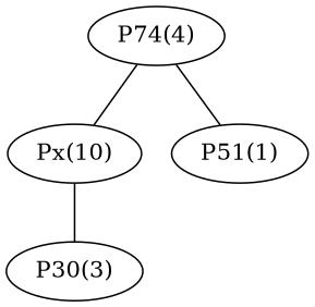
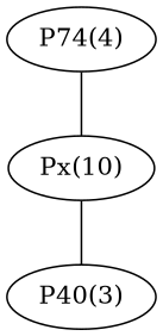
  graph {
    "P74(4)"
    "Px(10)"
-   "P51(1)"
-   "P40(3)" [label="P30(3)"]
+   "P40(3)"
    "P74(4)" -- "Px(10)"
-   "P74(4)" -- "P51(1)"
    "Px(10)" -- "P40(3)"
  }
